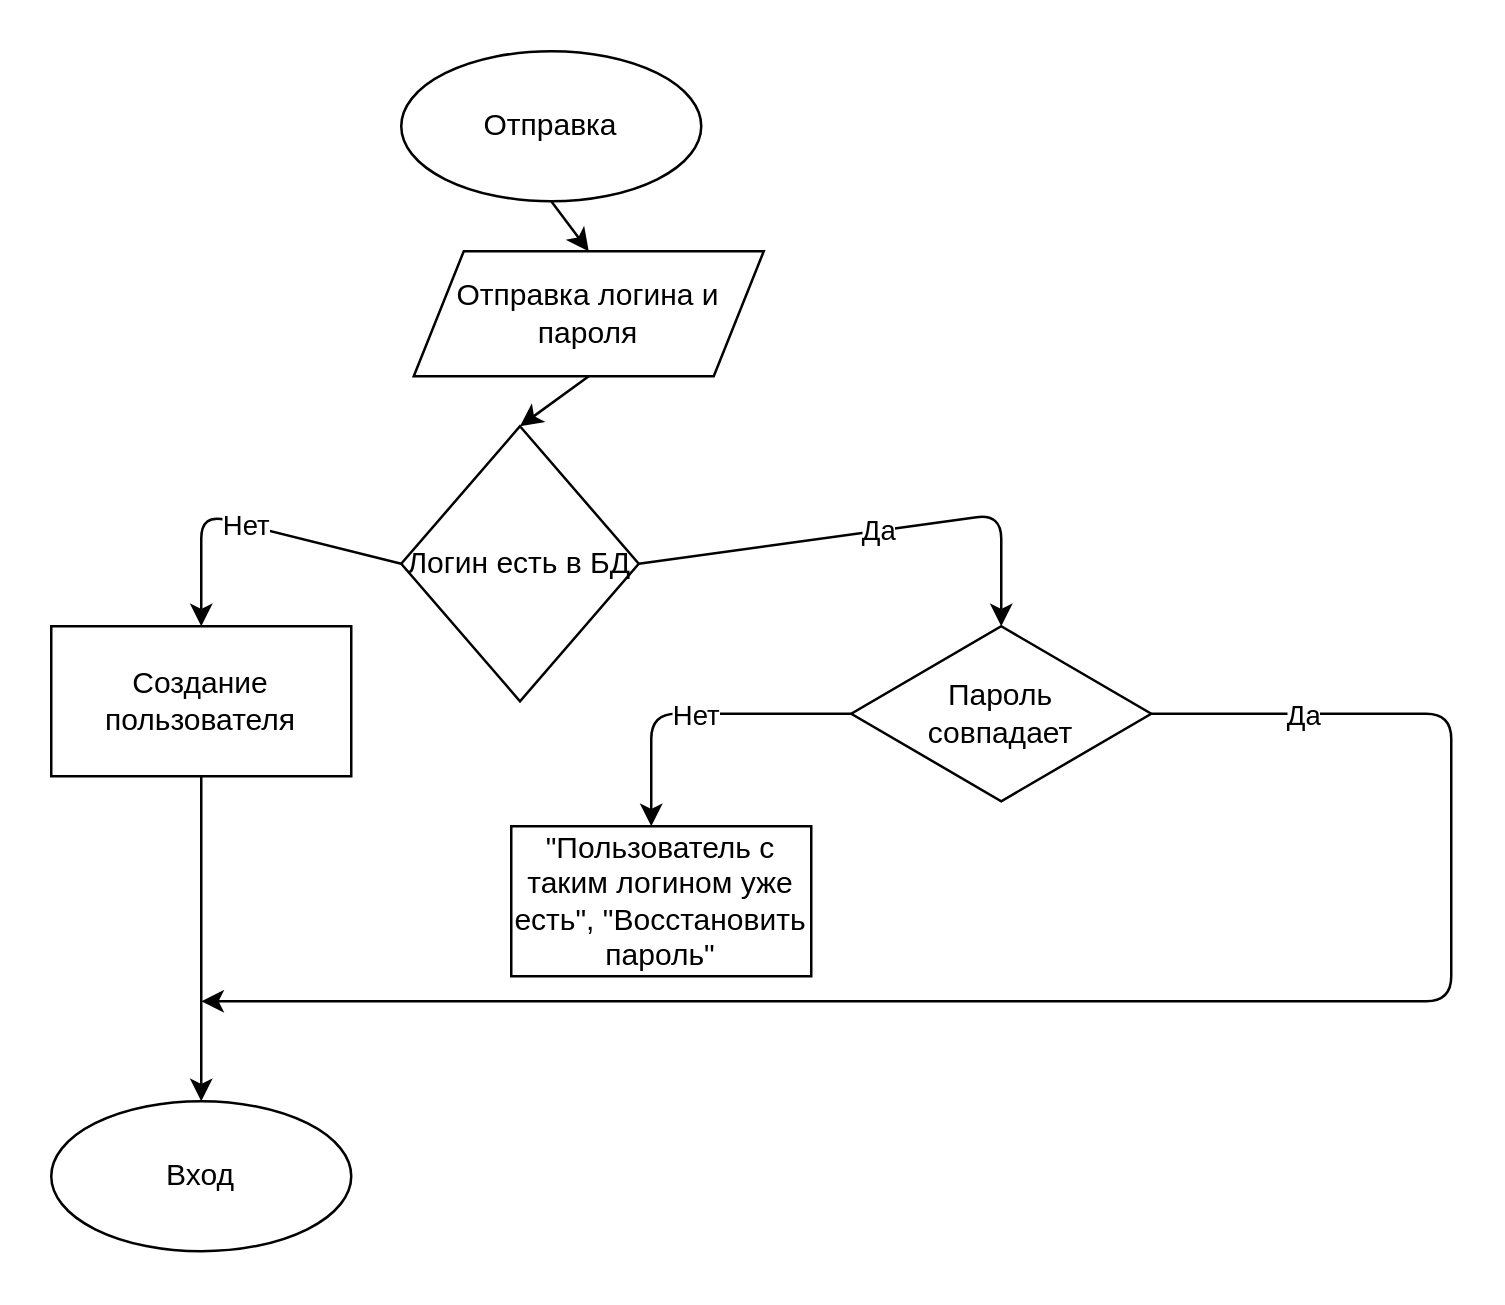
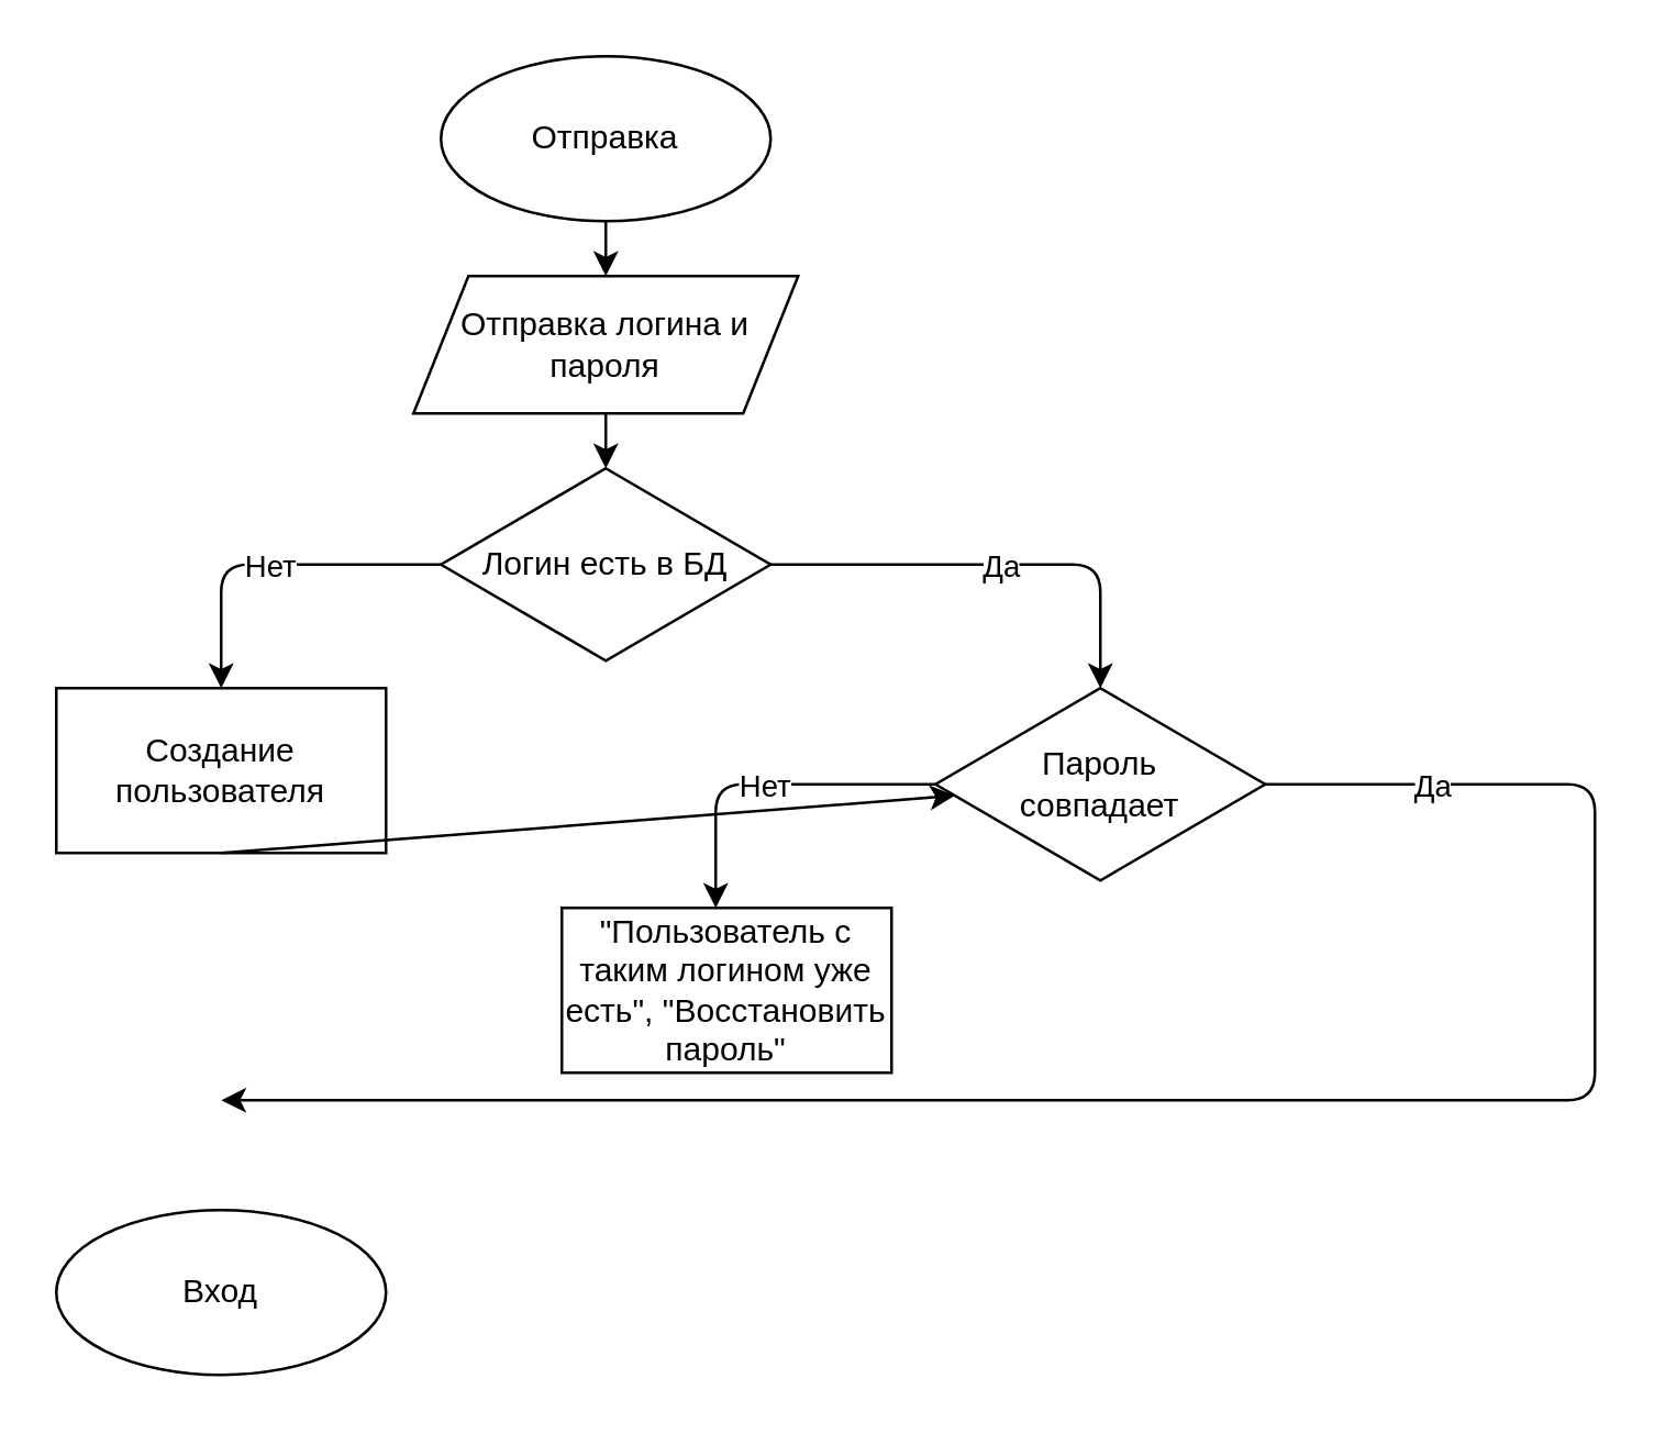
  <mxCell id="0" />
  <mxCell id="1" parent="0" />
- <mxCell id="2" value="&lt;div&gt;Отправка логина и пароля&lt;/div&gt;" style="shape=parallelogram;perimeter=parallelogramPerimeter;whiteSpace=wrap;html=1;fixedSize=1;" vertex="1" parent="1"><mxGeometry x="165" y="100" width="140" height="50" as="geometry" /></mxCell>
+ <mxCell id="2" value="&lt;div&gt;Отправка логина и пароля&lt;/div&gt;" style="shape=parallelogram;perimeter=parallelogramPerimeter;whiteSpace=wrap;html=1;fixedSize=1;" vertex="1" parent="1"><mxGeometry x="150" y="100" width="140" height="50" as="geometry" /></mxCell>
  <mxCell id="3" value="&lt;span style=&quot;color: rgb(0, 0, 0);&quot;&gt;Отправка&lt;/span&gt;" style="ellipse;whiteSpace=wrap;html=1;" vertex="1" parent="1"><mxGeometry x="160" y="20" width="120" height="60" as="geometry" /></mxCell>
  <mxCell id="4" value="" style="endArrow=classic;html=1;exitX=0.5;exitY=1;exitDx=0;exitDy=0;entryX=0.5;entryY=0;entryDx=0;entryDy=0;" edge="1" parent="1" source="3" target="2"><mxGeometry width="50" height="50" relative="1" as="geometry"><mxPoint x="380" y="210" as="sourcePoint" /><mxPoint x="350" y="240" as="targetPoint" /></mxGeometry></mxCell>
- <mxCell id="5" value="Логин есть в БД" style="rhombus;whiteSpace=wrap;html=1;" vertex="1" parent="1"><mxGeometry x="160" y="170" width="95" height="110" as="geometry" /></mxCell>
+ <mxCell id="5" value="Логин есть в БД" style="rhombus;whiteSpace=wrap;html=1;" vertex="1" parent="1"><mxGeometry x="160" y="170" width="120" height="70" as="geometry" /></mxCell>
  <mxCell id="6" value="" style="endArrow=classic;html=1;exitX=0.5;exitY=1;exitDx=0;exitDy=0;entryX=0.5;entryY=0;entryDx=0;entryDy=0;" edge="1" parent="1" source="2" target="5"><mxGeometry width="50" height="50" relative="1" as="geometry"><mxPoint x="500" y="350" as="sourcePoint" /><mxPoint x="550" y="300" as="targetPoint" /></mxGeometry></mxCell>
  <mxCell id="7" value="Да" style="endArrow=classic;html=1;exitX=0;exitY=0.5;exitDx=0;exitDy=0;entryX=0.25;entryY=0;entryDx=0;entryDy=0;" edge="1" parent="1" source="5"><mxGeometry relative="1" as="geometry"><mxPoint x="210" y="340" as="sourcePoint" /><mxPoint x="80" y="250" as="targetPoint" /><Array as="points"><mxPoint x="80" y="205" /></Array></mxGeometry></mxCell>
  <mxCell id="8" value="Нет" style="edgeLabel;resizable=0;html=1;;align=center;verticalAlign=middle;" connectable="0" vertex="1" parent="7"><mxGeometry relative="1" as="geometry" /></mxCell>
  <mxCell id="9" value="Создание пользователя" style="rounded=0;whiteSpace=wrap;html=1;" vertex="1" parent="1"><mxGeometry x="20" y="250" width="120" height="60" as="geometry" /></mxCell>
  <mxCell id="10" value="Пароль&lt;div&gt;совпадает&lt;/div&gt;" style="rhombus;whiteSpace=wrap;html=1;" vertex="1" parent="1"><mxGeometry x="340" y="250" width="120" height="70" as="geometry" /></mxCell>
  <mxCell id="11" value="Да" style="endArrow=classic;html=1;exitX=0;exitY=0.5;exitDx=0;exitDy=0;entryX=0.25;entryY=0;entryDx=0;entryDy=0;" edge="1" parent="1"><mxGeometry relative="1" as="geometry"><mxPoint x="340" y="285" as="sourcePoint" /><mxPoint x="260" y="330" as="targetPoint" /><Array as="points"><mxPoint x="260" y="285" /></Array></mxGeometry></mxCell>
  <mxCell id="12" value="Нет" style="edgeLabel;resizable=0;html=1;;align=center;verticalAlign=middle;" connectable="0" vertex="1" parent="11"><mxGeometry relative="1" as="geometry" /></mxCell>
  <mxCell id="13" value="" style="endArrow=classic;html=1;exitX=1;exitY=0.5;exitDx=0;exitDy=0;" edge="1" parent="1" source="5"><mxGeometry relative="1" as="geometry"><mxPoint x="210" y="340" as="sourcePoint" /><mxPoint x="400" y="250" as="targetPoint" /><Array as="points"><mxPoint x="400" y="205" /></Array></mxGeometry></mxCell>
  <mxCell id="14" value="Да" style="edgeLabel;resizable=0;html=1;;align=center;verticalAlign=middle;" connectable="0" vertex="1" parent="13"><mxGeometry relative="1" as="geometry" /></mxCell>
  <mxCell id="15" value="&quot;Пользователь с таким логином уже есть&quot;, &quot;Восстановить пароль&quot;" style="rounded=0;whiteSpace=wrap;html=1;" vertex="1" parent="1"><mxGeometry x="204" y="330" width="120" height="60" as="geometry" /></mxCell>
  <mxCell id="16" value="" style="endArrow=classic;html=1;exitX=1;exitY=0.5;exitDx=0;exitDy=0;" edge="1" parent="1"><mxGeometry relative="1" as="geometry"><mxPoint x="460" y="285" as="sourcePoint" /><mxPoint x="80" y="400" as="targetPoint" /><Array as="points"><mxPoint x="580" y="285" /><mxPoint x="580" y="400" /></Array></mxGeometry></mxCell>
  <mxCell id="17" value="Да" style="edgeLabel;resizable=0;html=1;;align=center;verticalAlign=middle;" connectable="0" vertex="1" parent="16"><mxGeometry relative="1" as="geometry"><mxPoint x="73" y="-115" as="offset" /></mxGeometry></mxCell>
  <mxCell id="18" value="Вход" style="ellipse;whiteSpace=wrap;html=1;" vertex="1" parent="1"><mxGeometry x="20" y="440" width="120" height="60" as="geometry" /></mxCell>
- <mxCell id="19" value="" style="endArrow=classic;html=1;exitX=0.5;exitY=1;exitDx=0;exitDy=0;entryX=0.5;entryY=0;entryDx=0;entryDy=0;" edge="1" parent="1" source="9" target="18"><mxGeometry width="50" height="50" relative="1" as="geometry"><mxPoint x="230" y="160" as="sourcePoint" /><mxPoint x="230" y="180" as="targetPoint" /></mxGeometry></mxCell>
+ <mxCell id="19" value="" style="endArrow=classic;html=1;exitX=0.5;exitY=1;exitDx=0;exitDy=0;" edge="1" parent="1" source="9" target="10"><mxGeometry width="50" height="50" relative="1" as="geometry"><mxPoint x="230" y="160" as="sourcePoint" /><mxPoint x="230" y="180" as="targetPoint" /></mxGeometry></mxCell>
